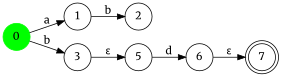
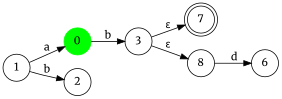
  digraph {
    fontname=Merriweather
    rankdir=LR
    node [fontname=Merriweather shape=circle]
    edge [fontname=Merriweather]
    0 [color=green style=filled]
    1
    3
    2
    7 [shape=doublecircle]
-   5
+   5 [label=8]
    6
-   0 -> 1 [label=a]
+   1 -> 0 [label=a]
    0 -> 3 [label=b]
    1 -> 2 [label=b]
    3 -> 5 [label="ε"]
    5 -> 6 [label=d]
-   6 -> 7 [label="ε"]
+   3 -> 7 [label="ε"]
  }
